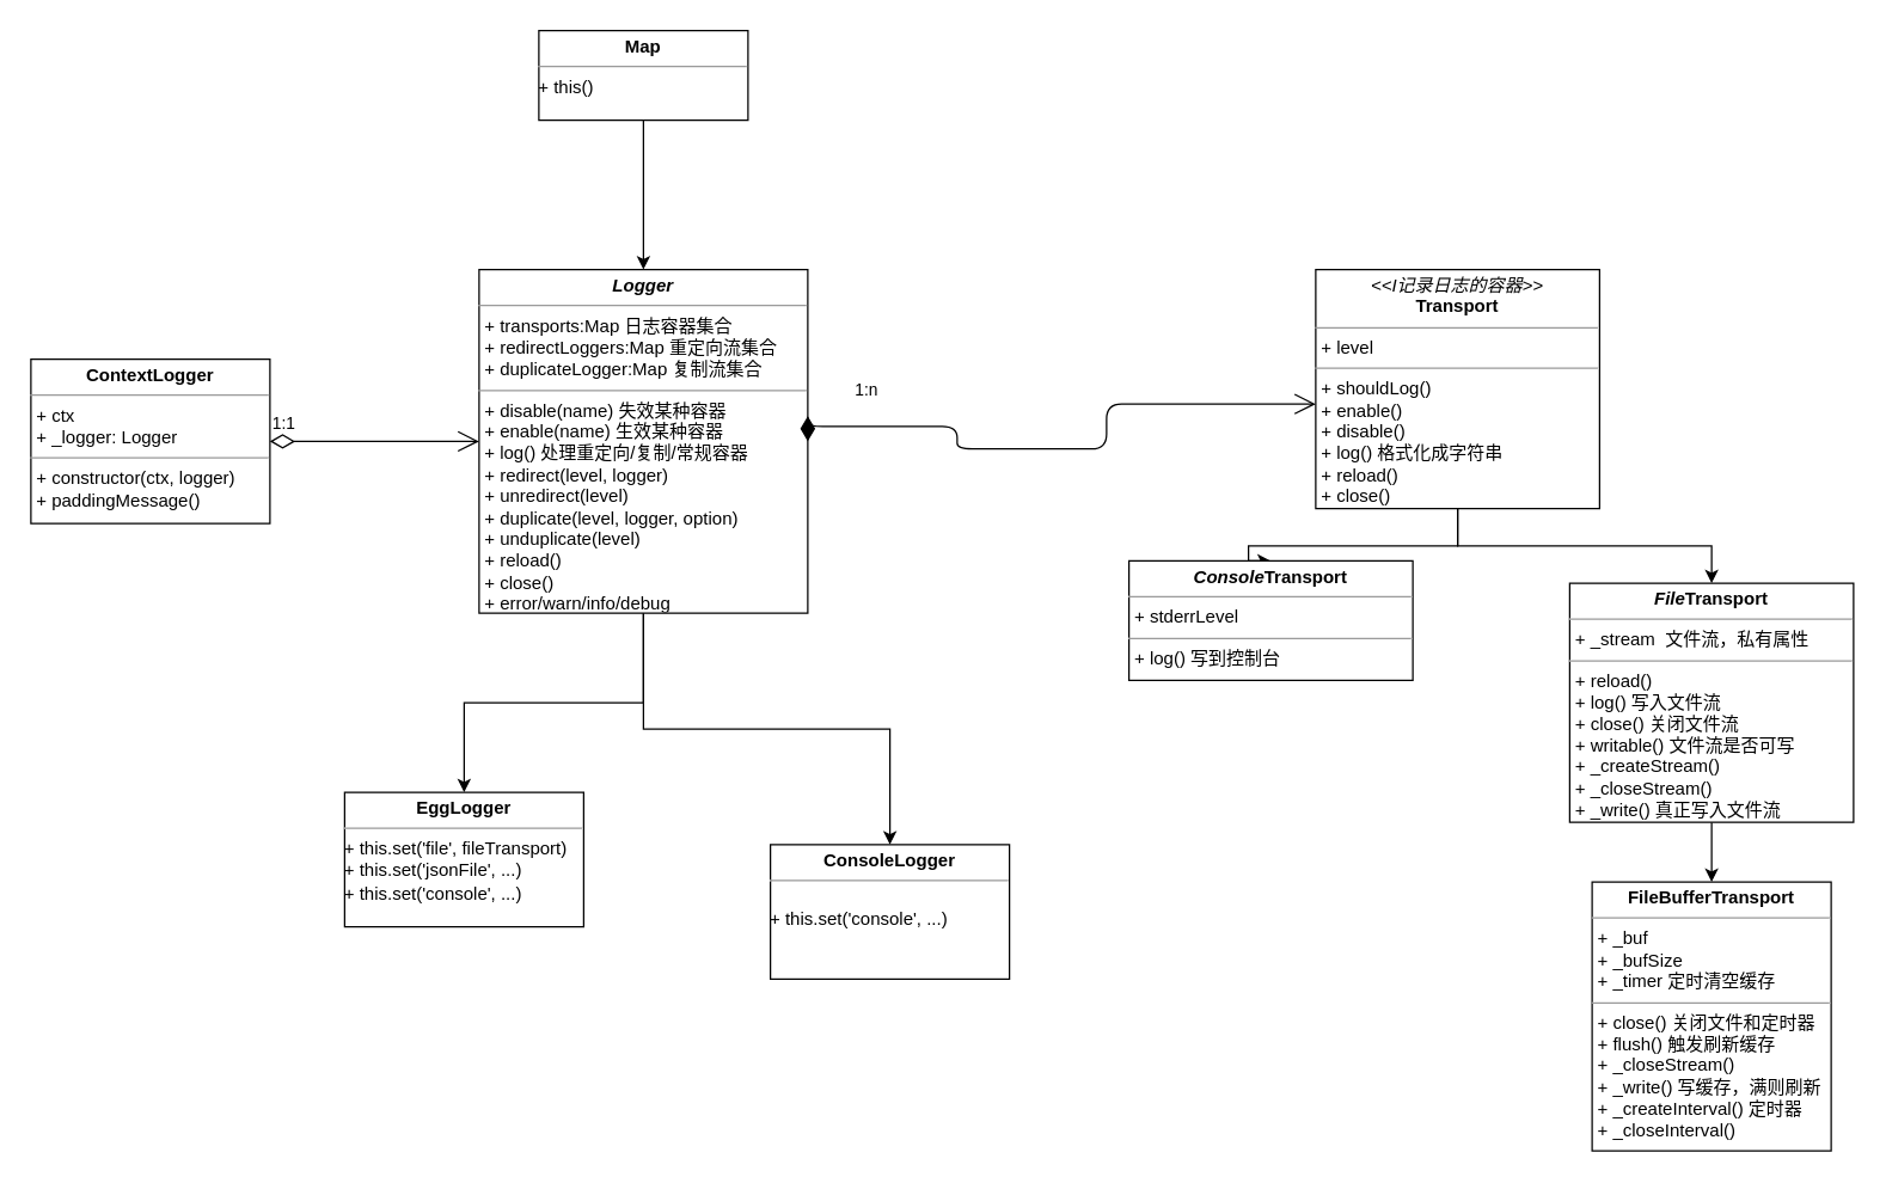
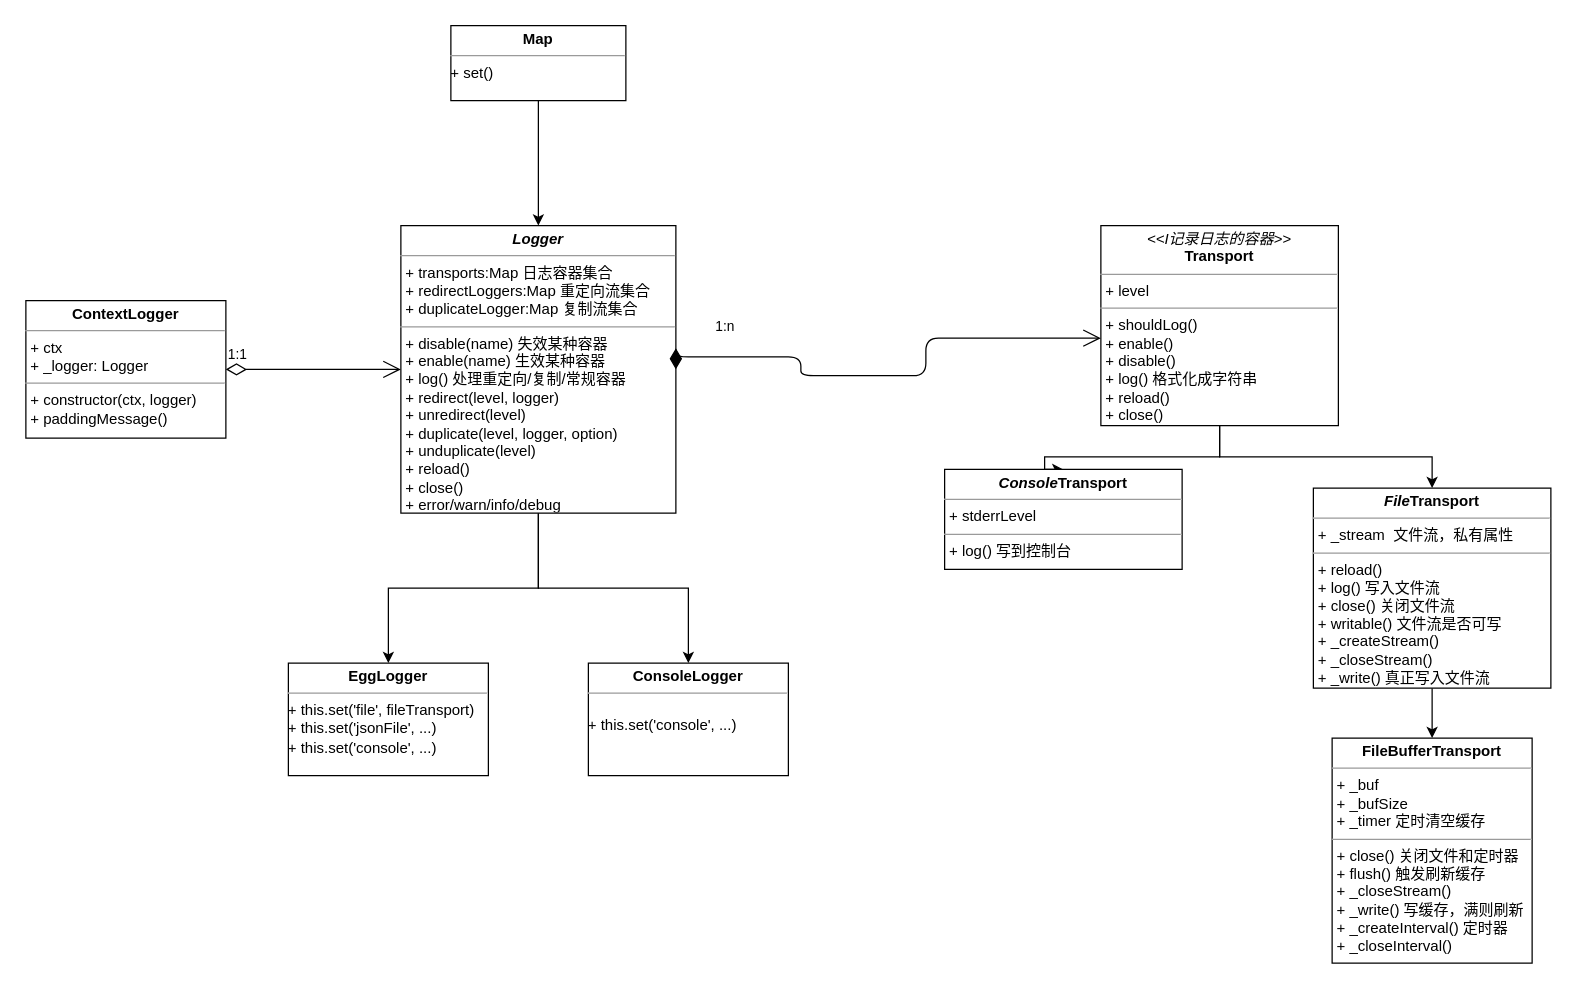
  <mxCell id="0" />
  <mxCell id="1" parent="0" />
  <mxCell id="2" style="edgeStyle=orthogonalEdgeStyle;rounded=0;orthogonalLoop=1;jettySize=auto;html=1;entryX=0.5;entryY=0;entryDx=0;entryDy=0;" edge="1" parent="1" source="4" target="5"><mxGeometry relative="1" as="geometry"><mxPoint x="970" y="370" as="targetPoint" /><Array as="points"><mxPoint x="975" y="365" /><mxPoint x="835" y="365" /></Array></mxGeometry></mxCell>
  <mxCell id="3" style="edgeStyle=orthogonalEdgeStyle;rounded=0;orthogonalLoop=1;jettySize=auto;html=1;" edge="1" parent="1" source="4" target="7"><mxGeometry relative="1" as="geometry" /></mxCell>
  <mxCell id="4" value="&lt;p style=&quot;margin: 0px ; margin-top: 4px ; text-align: center&quot;&gt;&lt;i&gt;&amp;lt;&amp;lt;I记录日志的容器&amp;gt;&amp;gt;&lt;/i&gt;&lt;br&gt;&lt;b&gt;Transport&lt;/b&gt;&lt;/p&gt;&lt;hr size=&quot;1&quot;&gt;&lt;p style=&quot;margin: 0px ; margin-left: 4px&quot;&gt;+ level&lt;/p&gt;&lt;hr size=&quot;1&quot;&gt;&lt;p style=&quot;margin: 0px ; margin-left: 4px&quot;&gt;+ shouldLog()&lt;br&gt;+&amp;nbsp;enable()&lt;/p&gt;&lt;p style=&quot;margin: 0px ; margin-left: 4px&quot;&gt;+ disable()&lt;/p&gt;&lt;p style=&quot;margin: 0px ; margin-left: 4px&quot;&gt;+ log() 格式化成字符串&lt;/p&gt;&lt;p style=&quot;margin: 0px ; margin-left: 4px&quot;&gt;+ reload()&lt;/p&gt;&lt;p style=&quot;margin: 0px ; margin-left: 4px&quot;&gt;+ close()&lt;/p&gt;&lt;p style=&quot;margin: 0px ; margin-left: 4px&quot;&gt;&lt;br&gt;&lt;/p&gt;" style="verticalAlign=top;align=left;overflow=fill;fontSize=12;fontFamily=Helvetica;html=1;" vertex="1" parent="1"><mxGeometry x="880" y="180" width="190" height="160" as="geometry" /></mxCell>
  <mxCell id="5" value="&lt;p style=&quot;margin: 0px ; margin-top: 4px ; text-align: center&quot;&gt;&lt;b&gt;&lt;i&gt;Console&lt;/i&gt;Transport&lt;/b&gt;&lt;/p&gt;&lt;hr size=&quot;1&quot;&gt;&lt;p style=&quot;margin: 0px ; margin-left: 4px&quot;&gt;+&amp;nbsp;stderrLevel&lt;/p&gt;&lt;hr size=&quot;1&quot;&gt;&lt;p style=&quot;margin: 0px ; margin-left: 4px&quot;&gt;+ log() 写到控制台&lt;br&gt;&lt;/p&gt;&lt;p style=&quot;margin: 0px ; margin-left: 4px&quot;&gt;&lt;br&gt;&lt;/p&gt;" style="verticalAlign=top;align=left;overflow=fill;fontSize=12;fontFamily=Helvetica;html=1;" vertex="1" parent="1"><mxGeometry x="755" y="375" width="190" height="80" as="geometry" /></mxCell>
  <mxCell id="6" value="" style="edgeStyle=orthogonalEdgeStyle;rounded=0;orthogonalLoop=1;jettySize=auto;html=1;" edge="1" parent="1" source="7" target="8"><mxGeometry relative="1" as="geometry" /></mxCell>
  <mxCell id="7" value="&lt;p style=&quot;margin: 0px ; margin-top: 4px ; text-align: center&quot;&gt;&lt;b&gt;&lt;i&gt;File&lt;/i&gt;Transport&lt;/b&gt;&lt;/p&gt;&lt;hr size=&quot;1&quot;&gt;&lt;p style=&quot;margin: 0px ; margin-left: 4px&quot;&gt;+ _stream&amp;nbsp; 文件流，私有属性&lt;/p&gt;&lt;hr size=&quot;1&quot;&gt;&lt;p style=&quot;margin: 0px ; margin-left: 4px&quot;&gt;+&amp;nbsp;reload()&lt;br&gt;&lt;/p&gt;&lt;p style=&quot;margin: 0px ; margin-left: 4px&quot;&gt;+ log() 写入文件流&lt;/p&gt;&lt;p style=&quot;margin: 0px ; margin-left: 4px&quot;&gt;+ close() 关闭文件流&lt;/p&gt;&lt;p style=&quot;margin: 0px ; margin-left: 4px&quot;&gt;+&amp;nbsp;writable() 文件流是否可写&lt;/p&gt;&lt;p style=&quot;margin: 0px ; margin-left: 4px&quot;&gt;+&amp;nbsp;_createStream()&lt;/p&gt;&lt;p style=&quot;margin: 0px ; margin-left: 4px&quot;&gt;+ _closeStream()&lt;br&gt;&lt;/p&gt;&lt;p style=&quot;margin: 0px ; margin-left: 4px&quot;&gt;+ _write() 真正写入文件流&lt;/p&gt;&lt;p style=&quot;margin: 0px ; margin-left: 4px&quot;&gt;&lt;br&gt;&lt;/p&gt;" style="verticalAlign=top;align=left;overflow=fill;fontSize=12;fontFamily=Helvetica;html=1;" vertex="1" parent="1"><mxGeometry x="1050" y="390" width="190" height="160" as="geometry" /></mxCell>
  <mxCell id="8" value="&lt;p style=&quot;margin: 0px ; margin-top: 4px ; text-align: center&quot;&gt;&lt;b&gt;FileBufferTransport&lt;/b&gt;&lt;/p&gt;&lt;hr size=&quot;1&quot;&gt;&lt;p style=&quot;margin: 0px ; margin-left: 4px&quot;&gt;+&amp;nbsp;_buf&lt;/p&gt;&lt;p style=&quot;margin: 0px ; margin-left: 4px&quot;&gt;+ _bufSize&lt;/p&gt;&lt;p style=&quot;margin: 0px ; margin-left: 4px&quot;&gt;+ _timer 定时清空缓存&lt;/p&gt;&lt;hr size=&quot;1&quot;&gt;&lt;p style=&quot;margin: 0px ; margin-left: 4px&quot;&gt;+ close() 关闭文件和定时器&lt;/p&gt;&lt;p style=&quot;margin: 0px ; margin-left: 4px&quot;&gt;+ flush() 触发刷新缓存&lt;/p&gt;&lt;p style=&quot;margin: 0px ; margin-left: 4px&quot;&gt;+ _closeStream()&lt;/p&gt;&lt;p style=&quot;margin: 0px ; margin-left: 4px&quot;&gt;+ _write() 写缓存，满则刷新&lt;/p&gt;&lt;p style=&quot;margin: 0px ; margin-left: 4px&quot;&gt;+ _createInterval() 定时器&lt;/p&gt;&lt;p style=&quot;margin: 0px ; margin-left: 4px&quot;&gt;+ _closeInterval()&lt;/p&gt;" style="verticalAlign=top;align=left;overflow=fill;fontSize=12;fontFamily=Helvetica;html=1;" vertex="1" parent="1"><mxGeometry x="1065" y="590" width="160" height="180" as="geometry" /></mxCell>
  <mxCell id="9" style="edgeStyle=orthogonalEdgeStyle;rounded=0;orthogonalLoop=1;jettySize=auto;html=1;entryX=0.5;entryY=0;entryDx=0;entryDy=0;" edge="1" parent="1" source="11" target="15"><mxGeometry relative="1" as="geometry"><mxPoint x="430" y="530" as="targetPoint" /></mxGeometry></mxCell>
  <mxCell id="10" style="edgeStyle=orthogonalEdgeStyle;rounded=0;orthogonalLoop=1;jettySize=auto;html=1;" edge="1" parent="1" source="11" target="16"><mxGeometry relative="1" as="geometry" /></mxCell>
  <mxCell id="11" value="&lt;p style=&quot;margin: 0px ; margin-top: 4px ; text-align: center&quot;&gt;&lt;i&gt;&lt;b&gt;Logger&lt;/b&gt;&lt;/i&gt;&lt;/p&gt;&lt;hr size=&quot;1&quot;&gt;&lt;p style=&quot;margin: 0px ; margin-left: 4px&quot;&gt;+ transports:Map 日志容器集合&lt;br&gt;+ redirectLoggers:Map 重定向流集合&lt;/p&gt;&lt;p style=&quot;margin: 0px ; margin-left: 4px&quot;&gt;+ duplicateLogger:Map 复制流集合&lt;/p&gt;&lt;hr size=&quot;1&quot;&gt;&lt;p style=&quot;margin: 0px ; margin-left: 4px&quot;&gt;+ disable(name) 失效某种容器&amp;nbsp;&lt;br&gt;+ enable(name) 生效某种容器&lt;/p&gt;&lt;p style=&quot;margin: 0px ; margin-left: 4px&quot;&gt;+ log() 处理重定向/复制/常规容器&lt;/p&gt;&lt;p style=&quot;margin: 0px ; margin-left: 4px&quot;&gt;+ redirect(level, logger)&lt;/p&gt;&lt;p style=&quot;margin: 0px ; margin-left: 4px&quot;&gt;+ unredirect(level)&lt;/p&gt;&lt;p style=&quot;margin: 0px ; margin-left: 4px&quot;&gt;+ duplicate(level, logger, option)&lt;/p&gt;&lt;p style=&quot;margin: 0px ; margin-left: 4px&quot;&gt;+ unduplicate(level)&lt;/p&gt;&lt;p style=&quot;margin: 0px ; margin-left: 4px&quot;&gt;+ reload()&lt;/p&gt;&lt;p style=&quot;margin: 0px ; margin-left: 4px&quot;&gt;+ close()&lt;/p&gt;&lt;p style=&quot;margin: 0px ; margin-left: 4px&quot;&gt;+ error/warn/info/debug&lt;/p&gt;" style="verticalAlign=top;align=left;overflow=fill;fontSize=12;fontFamily=Helvetica;html=1;" vertex="1" parent="1"><mxGeometry x="320" y="180" width="220" height="230" as="geometry" /></mxCell>
  <mxCell id="12" value="1:n" style="endArrow=open;html=1;endSize=12;startArrow=diamondThin;startSize=14;startFill=1;edgeStyle=orthogonalEdgeStyle;align=left;verticalAlign=bottom;exitX=1;exitY=0.5;exitDx=0;exitDy=0;" edge="1" parent="1" source="11"><mxGeometry x="-0.798" y="15" relative="1" as="geometry"><mxPoint x="660" y="300" as="sourcePoint" /><mxPoint x="880" y="270" as="targetPoint" /><Array as="points"><mxPoint x="640" y="285" /><mxPoint x="640" y="300" /><mxPoint x="740" y="300" /><mxPoint x="740" y="270" /></Array><mxPoint as="offset" /></mxGeometry></mxCell>
  <mxCell id="13" style="edgeStyle=orthogonalEdgeStyle;rounded=0;orthogonalLoop=1;jettySize=auto;html=1;entryX=0.5;entryY=0;entryDx=0;entryDy=0;" edge="1" parent="1" source="14" target="11"><mxGeometry relative="1" as="geometry" /></mxCell>
- <mxCell id="14" value="&lt;p style=&quot;margin: 0px ; margin-top: 4px ; text-align: center&quot;&gt;&lt;b&gt;Map&lt;/b&gt;&lt;/p&gt;&lt;hr size=&quot;1&quot;&gt;&lt;div style=&quot;height: 2px&quot;&gt;+ this()&lt;/div&gt;" style="verticalAlign=top;align=left;overflow=fill;fontSize=12;fontFamily=Helvetica;html=1;" vertex="1" parent="1"><mxGeometry x="360" y="20" width="140" height="60" as="geometry" /></mxCell>
+ <mxCell id="14" value="&lt;p style=&quot;margin: 0px ; margin-top: 4px ; text-align: center&quot;&gt;&lt;b&gt;Map&lt;/b&gt;&lt;/p&gt;&lt;hr size=&quot;1&quot;&gt;&lt;div style=&quot;height: 2px&quot;&gt;+ set()&lt;/div&gt;" style="verticalAlign=top;align=left;overflow=fill;fontSize=12;fontFamily=Helvetica;html=1;" vertex="1" parent="1"><mxGeometry x="360" y="20" width="140" height="60" as="geometry" /></mxCell>
  <mxCell id="15" value="&lt;p style=&quot;margin: 0px ; margin-top: 4px ; text-align: center&quot;&gt;&lt;b&gt;EggLogger&lt;/b&gt;&lt;/p&gt;&lt;hr size=&quot;1&quot;&gt;&lt;div style=&quot;height: 2px&quot;&gt;+ this.set('file', fileTransport)&lt;/div&gt;&lt;div style=&quot;height: 2px&quot;&gt;&lt;br&gt;&lt;/div&gt;&lt;div style=&quot;height: 2px&quot;&gt;&lt;br&gt;&lt;/div&gt;&lt;div style=&quot;height: 2px&quot;&gt;&lt;br&gt;&lt;/div&gt;&lt;div style=&quot;height: 2px&quot;&gt;&lt;br&gt;&lt;/div&gt;&lt;div style=&quot;height: 2px&quot;&gt;&lt;br&gt;&lt;/div&gt;&lt;div style=&quot;height: 2px&quot;&gt;&lt;br&gt;&lt;/div&gt;&lt;div style=&quot;height: 2px&quot;&gt;&lt;div style=&quot;height: 2px&quot;&gt;+ this.set('jsonFile', ...)&lt;/div&gt;&lt;div style=&quot;height: 2px&quot;&gt;&lt;br&gt;&lt;/div&gt;&lt;div style=&quot;height: 2px&quot;&gt;&lt;br&gt;&lt;/div&gt;&lt;div style=&quot;height: 2px&quot;&gt;&lt;br&gt;&lt;/div&gt;&lt;div style=&quot;height: 2px&quot;&gt;&lt;br&gt;&lt;/div&gt;&lt;div style=&quot;height: 2px&quot;&gt;&lt;br&gt;&lt;/div&gt;&lt;div style=&quot;height: 2px&quot;&gt;&lt;br&gt;&lt;/div&gt;&lt;div style=&quot;height: 2px&quot;&gt;&lt;br&gt;&lt;/div&gt;&lt;div style=&quot;height: 2px&quot;&gt;&lt;div style=&quot;height: 2px&quot;&gt;+ this.set('console', ...)&lt;/div&gt;&lt;div style=&quot;height: 2px&quot;&gt;&lt;br&gt;&lt;/div&gt;&lt;div style=&quot;height: 2px&quot;&gt;&lt;br&gt;&lt;/div&gt;&lt;div style=&quot;height: 2px&quot;&gt;&lt;br&gt;&lt;/div&gt;&lt;/div&gt;&lt;/div&gt;" style="verticalAlign=top;align=left;overflow=fill;fontSize=12;fontFamily=Helvetica;html=1;" vertex="1" parent="1"><mxGeometry y="530" width="160" height="90" as="geometry" x="230" /></mxCell>
- <mxCell id="16" value="&lt;p style=&quot;margin: 0px ; margin-top: 4px ; text-align: center&quot;&gt;&lt;b&gt;ConsoleLogger&lt;/b&gt;&lt;/p&gt;&lt;hr size=&quot;1&quot;&gt;&lt;div style=&quot;height: 2px&quot;&gt;&lt;br&gt;&lt;/div&gt;&lt;div style=&quot;height: 2px&quot;&gt;&lt;div style=&quot;height: 2px&quot;&gt;&lt;br&gt;&lt;/div&gt;&lt;div style=&quot;height: 2px&quot;&gt;&lt;br&gt;&lt;/div&gt;&lt;div style=&quot;height: 2px&quot;&gt;&lt;br&gt;&lt;/div&gt;&lt;div style=&quot;height: 2px&quot;&gt;&lt;br&gt;&lt;/div&gt;&lt;div style=&quot;height: 2px&quot;&gt;&lt;br&gt;&lt;/div&gt;&lt;div style=&quot;height: 2px&quot;&gt;&lt;div style=&quot;height: 2px&quot;&gt;+ this.set('console', ...)&lt;/div&gt;&lt;div style=&quot;height: 2px&quot;&gt;&lt;br&gt;&lt;/div&gt;&lt;/div&gt;&lt;/div&gt;" style="verticalAlign=top;align=left;overflow=fill;fontSize=12;fontFamily=Helvetica;html=1;" vertex="1" parent="1"><mxGeometry x="515" y="565" width="160" height="90" as="geometry" /></mxCell>
+ <mxCell id="16" value="&lt;p style=&quot;margin: 0px ; margin-top: 4px ; text-align: center&quot;&gt;&lt;b&gt;ConsoleLogger&lt;/b&gt;&lt;/p&gt;&lt;hr size=&quot;1&quot;&gt;&lt;div style=&quot;height: 2px&quot;&gt;&lt;br&gt;&lt;/div&gt;&lt;div style=&quot;height: 2px&quot;&gt;&lt;div style=&quot;height: 2px&quot;&gt;&lt;br&gt;&lt;/div&gt;&lt;div style=&quot;height: 2px&quot;&gt;&lt;br&gt;&lt;/div&gt;&lt;div style=&quot;height: 2px&quot;&gt;&lt;br&gt;&lt;/div&gt;&lt;div style=&quot;height: 2px&quot;&gt;&lt;br&gt;&lt;/div&gt;&lt;div style=&quot;height: 2px&quot;&gt;&lt;br&gt;&lt;/div&gt;&lt;div style=&quot;height: 2px&quot;&gt;&lt;div style=&quot;height: 2px&quot;&gt;+ this.set('console', ...)&lt;/div&gt;&lt;div style=&quot;height: 2px&quot;&gt;&lt;br&gt;&lt;/div&gt;&lt;/div&gt;&lt;/div&gt;" style="verticalAlign=top;align=left;overflow=fill;fontSize=12;fontFamily=Helvetica;html=1;" vertex="1" parent="1"><mxGeometry x="470" y="530" width="160" height="90" as="geometry" /></mxCell>
  <mxCell id="17" value="&lt;p style=&quot;margin: 0px ; margin-top: 4px ; text-align: center&quot;&gt;&lt;b&gt;ContextLogger&lt;/b&gt;&lt;br&gt;&lt;/p&gt;&lt;hr size=&quot;1&quot;&gt;&lt;p style=&quot;margin: 0px ; margin-left: 4px&quot;&gt;+ ctx&lt;/p&gt;&lt;p style=&quot;margin: 0px ; margin-left: 4px&quot;&gt;+ _logger: Logger&lt;/p&gt;&lt;hr size=&quot;1&quot;&gt;&lt;p style=&quot;margin: 0px ; margin-left: 4px&quot;&gt;+ constructor(ctx, logger)&lt;/p&gt;&lt;p style=&quot;margin: 0px ; margin-left: 4px&quot;&gt;+ paddingMessage()&lt;/p&gt;" style="verticalAlign=top;align=left;overflow=fill;fontSize=12;fontFamily=Helvetica;html=1;" vertex="1" parent="1"><mxGeometry x="20" y="240" width="160" height="110" as="geometry" /></mxCell>
  <mxCell id="18" value="1:1" style="endArrow=open;html=1;endSize=12;startArrow=diamondThin;startSize=14;startFill=0;edgeStyle=orthogonalEdgeStyle;align=left;verticalAlign=bottom;exitX=1;exitY=0.5;exitDx=0;exitDy=0;entryX=0;entryY=0.5;entryDx=0;entryDy=0;" edge="1" parent="1" source="17" target="11"><mxGeometry x="-1" y="3" relative="1" as="geometry"><mxPoint x="130" y="429.41" as="sourcePoint" /><mxPoint x="290" y="429.41" as="targetPoint" /></mxGeometry></mxCell>
